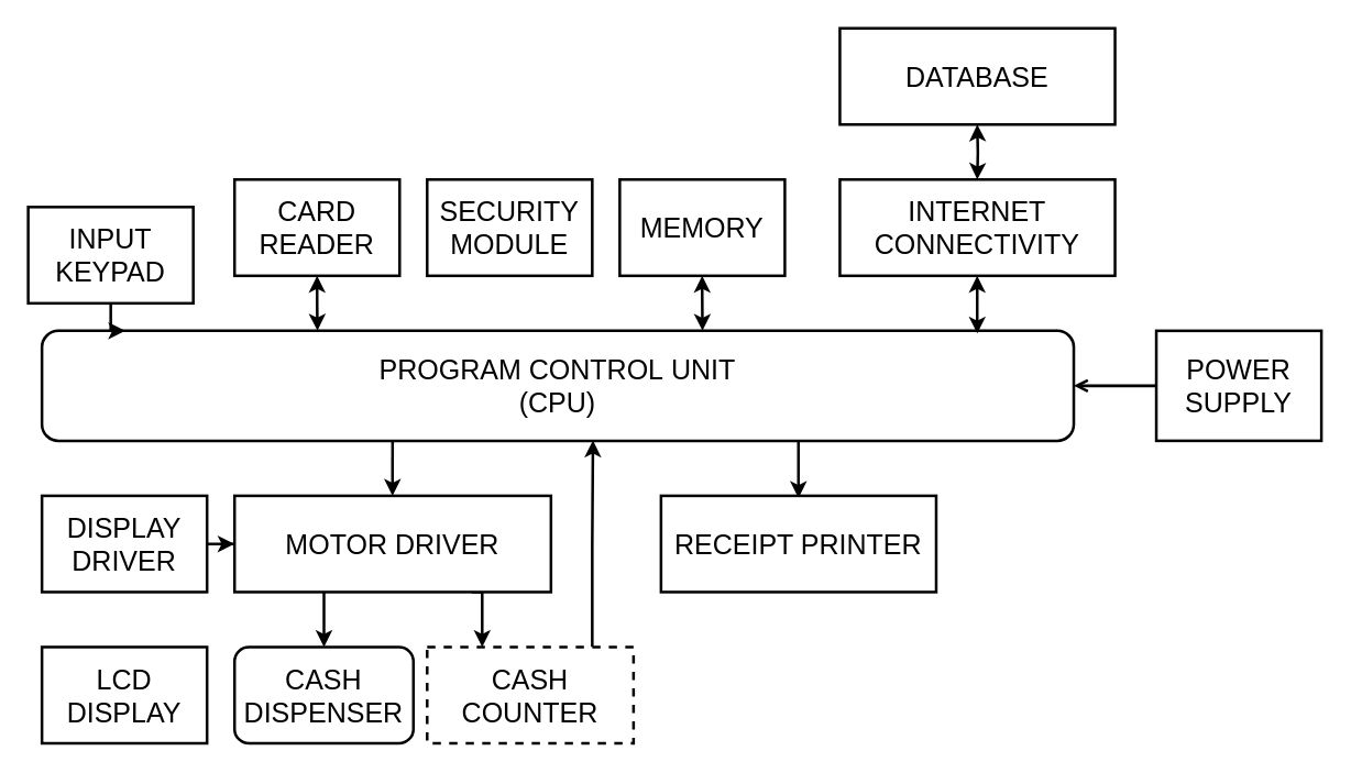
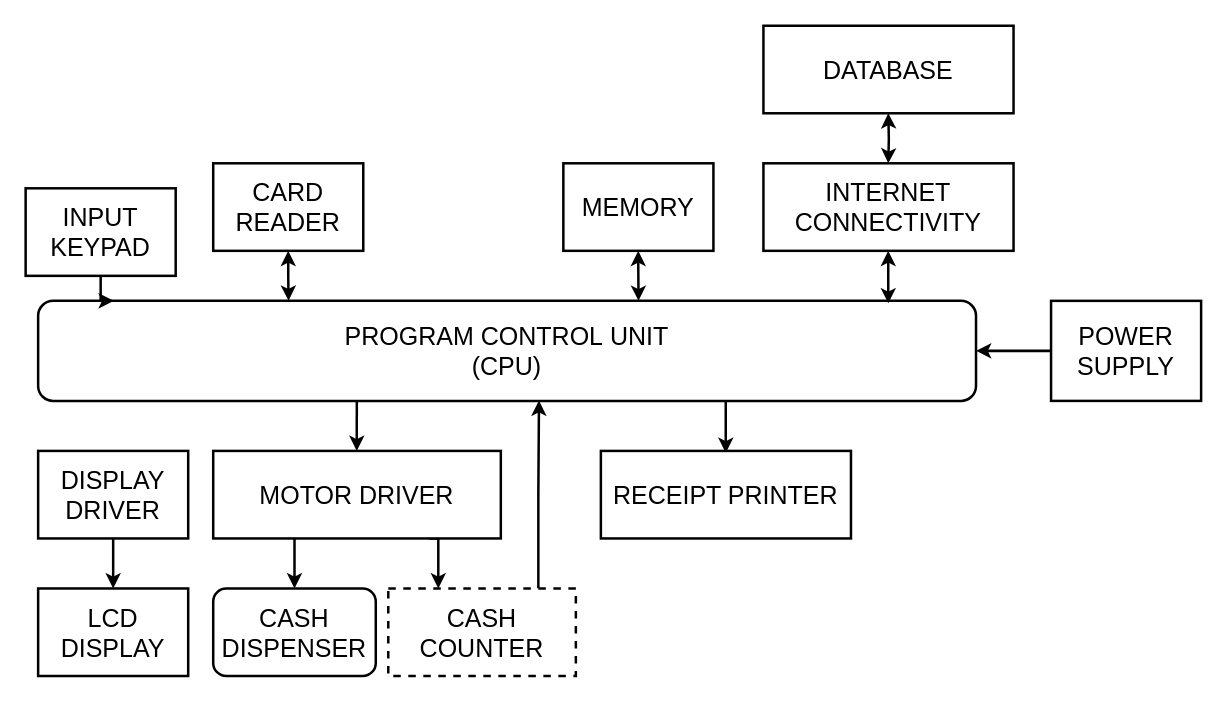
  <mxCell id="0" />
  <mxCell id="1" parent="0" />
  <mxCell id="2" value="PROGRAM&amp;nbsp;&lt;span style=&quot;background-color: initial;&quot;&gt;CONTROL&amp;nbsp;&lt;/span&gt;&lt;span style=&quot;background-color: initial;&quot;&gt;UNIT&lt;/span&gt;&lt;div&gt;&lt;span style=&quot;background-color: initial;&quot;&gt;(CPU)&lt;/span&gt;&lt;/div&gt;" style="rounded=1;whiteSpace=wrap;html=1;fontSize=20;strokeWidth=2;" parent="1" vertex="1"><mxGeometry x="30" y="240" width="750" height="80" as="geometry" /></mxCell>
  <mxCell id="3" value="" style="edgeStyle=orthogonalEdgeStyle;rounded=0;orthogonalLoop=1;jettySize=auto;html=1;strokeWidth=2;" parent="1" source="4" edge="1"><mxGeometry relative="1" as="geometry"><mxPoint x="90" y="240" as="targetPoint" /></mxGeometry></mxCell>
  <mxCell id="4" value="&lt;div&gt;INPUT&lt;/div&gt;&lt;div&gt;KEYPAD&lt;/div&gt;" style="rounded=0;whiteSpace=wrap;html=1;strokeWidth=2;fontSize=20;" parent="1" vertex="1"><mxGeometry x="20" y="150" width="120" height="70" as="geometry" /></mxCell>
  <mxCell id="5" value="" style="edgeStyle=orthogonalEdgeStyle;rounded=0;orthogonalLoop=1;jettySize=auto;html=1;strokeWidth=2;startArrow=classic;startFill=1;entryX=0.267;entryY=-0.001;entryDx=0;entryDy=0;entryPerimeter=0;" parent="1" source="6" target="2" edge="1"><mxGeometry relative="1" as="geometry"><mxPoint x="660" y="-125" as="targetPoint" /><Array as="points"><mxPoint x="230" y="220" /><mxPoint x="230" y="220" /></Array></mxGeometry></mxCell>
  <mxCell id="6" value="&lt;div&gt;CARD READER&lt;/div&gt;" style="rounded=0;whiteSpace=wrap;html=1;strokeWidth=2;fontSize=20;" parent="1" vertex="1"><mxGeometry x="170" y="130" width="120" height="70" as="geometry" /></mxCell>
- <mxCell id="7" value="" style="edgeStyle=orthogonalEdgeStyle;rounded=0;orthogonalLoop=1;jettySize=auto;html=1;strokeWidth=2;" parent="1" source="8" target="13" edge="1"><mxGeometry relative="1" as="geometry" /></mxCell>
+ <mxCell id="7" value="" style="edgeStyle=orthogonalEdgeStyle;rounded=0;orthogonalLoop=1;jettySize=auto;html=1;strokeWidth=2;" parent="1" source="8" target="9" edge="1"><mxGeometry relative="1" as="geometry" /></mxCell>
  <mxCell id="8" value="&lt;div&gt;DISPLAY DRIVER&lt;/div&gt;" style="rounded=0;whiteSpace=wrap;html=1;strokeWidth=2;fontSize=20;" parent="1" vertex="1"><mxGeometry x="30" y="360" width="120" height="70" as="geometry" /></mxCell>
  <mxCell id="9" value="LCD DISPLAY" style="rounded=0;whiteSpace=wrap;html=1;strokeWidth=2;fontSize=20;" parent="1" vertex="1"><mxGeometry x="30" y="470" width="120" height="70" as="geometry" /></mxCell>
- <mxCell id="10" value="&lt;div&gt;SECURITY&lt;/div&gt;&lt;div&gt;MODULE&lt;/div&gt;" style="rounded=0;whiteSpace=wrap;html=1;strokeWidth=2;fontSize=20;" parent="1" vertex="1"><mxGeometry x="310" y="130" width="120" height="70" as="geometry" /></mxCell>
  <mxCell id="11" value="&lt;div&gt;MEMORY&lt;/div&gt;" style="rounded=0;whiteSpace=wrap;html=1;strokeWidth=2;fontSize=20;" parent="1" vertex="1"><mxGeometry x="450" y="130" width="120" height="70" as="geometry" /></mxCell>
  <mxCell id="12" value="" style="edgeStyle=orthogonalEdgeStyle;rounded=0;orthogonalLoop=1;jettySize=auto;html=1;strokeWidth=2;exitX=0.75;exitY=1;exitDx=0;exitDy=0;" parent="1" source="13" target="15" edge="1"><mxGeometry relative="1" as="geometry"><Array as="points"><mxPoint x="350" y="430" /></Array></mxGeometry></mxCell>
  <mxCell id="13" value="&lt;div&gt;MOTOR DRIVER&lt;/div&gt;" style="rounded=0;whiteSpace=wrap;html=1;strokeWidth=2;fontSize=20;" parent="1" vertex="1"><mxGeometry x="170" y="360" width="230" height="70" as="geometry" /></mxCell>
  <mxCell id="14" value="" style="edgeStyle=orthogonalEdgeStyle;rounded=0;orthogonalLoop=1;jettySize=auto;html=1;entryX=0.534;entryY=0.997;entryDx=0;entryDy=0;entryPerimeter=0;strokeWidth=2;" parent="1" source="15" target="2" edge="1"><mxGeometry relative="1" as="geometry"><mxPoint x="480" y="550" as="targetPoint" /><Array as="points"><mxPoint x="430" y="395" /><mxPoint x="430" y="395" /></Array></mxGeometry></mxCell>
  <mxCell id="15" value="&lt;div&gt;CASH COUNTER&lt;/div&gt;" style="rounded=0;whiteSpace=wrap;html=1;strokeWidth=2;fontSize=20;dashed=1;" parent="1" vertex="1"><mxGeometry x="310" y="470" width="150" height="70" as="geometry" /></mxCell>
  <mxCell id="16" value="" style="edgeStyle=orthogonalEdgeStyle;rounded=0;orthogonalLoop=1;jettySize=auto;html=1;strokeWidth=2;endArrow=none;endFill=0;startArrow=classic;startFill=1;" parent="1" source="17" edge="1"><mxGeometry relative="1" as="geometry"><mxPoint x="235" y="430" as="targetPoint" /><Array as="points"><mxPoint x="235" y="440" /><mxPoint x="235" y="440" /></Array></mxGeometry></mxCell>
  <mxCell id="17" value="&lt;div&gt;CASH DISPENSER&lt;/div&gt;" style="whiteSpace=wrap;html=1;strokeWidth=2;fontSize=20;rounded=1;" parent="1" vertex="1"><mxGeometry x="170" y="470" width="130" height="70" as="geometry" /></mxCell>
- <mxCell id="18" value="" style="edgeStyle=orthogonalEdgeStyle;rounded=0;orthogonalLoop=1;jettySize=auto;html=1;strokeWidth=2;endArrow=open;" edge="1" parent="1" source="19" target="2"><mxGeometry relative="1" as="geometry" /></mxCell>
+ <mxCell id="18" value="" style="edgeStyle=orthogonalEdgeStyle;rounded=0;orthogonalLoop=1;jettySize=auto;html=1;strokeWidth=2;" edge="1" parent="1" source="19" target="2"><mxGeometry relative="1" as="geometry" /></mxCell>
  <mxCell id="19" value="POWER SUPPLY" style="rounded=0;whiteSpace=wrap;html=1;strokeWidth=2;fontSize=20;" parent="1" vertex="1"><mxGeometry x="840" y="240" width="120" height="80" as="geometry" /></mxCell>
  <mxCell id="20" value="" style="edgeStyle=orthogonalEdgeStyle;rounded=0;orthogonalLoop=1;jettySize=auto;html=1;strokeWidth=2;startArrow=classic;startFill=1;entryX=0.78;entryY=0;entryDx=0;entryDy=0;entryPerimeter=0;" parent="1" edge="1"><mxGeometry relative="1" as="geometry"><mxPoint x="509.9" y="200" as="sourcePoint" /><mxPoint x="510.1" y="240" as="targetPoint" /><Array as="points"><mxPoint x="509.9" y="210" /><mxPoint x="509.9" y="210" /></Array></mxGeometry></mxCell>
  <mxCell id="21" value="" style="edgeStyle=orthogonalEdgeStyle;rounded=0;orthogonalLoop=1;jettySize=auto;html=1;entryX=0.101;entryY=1.003;entryDx=0;entryDy=0;entryPerimeter=0;endArrow=none;endFill=0;startArrow=classic;startFill=1;strokeWidth=2;" parent="1" edge="1"><mxGeometry relative="1" as="geometry"><mxPoint x="284.82" y="360" as="sourcePoint" /><mxPoint x="284.82" y="320" as="targetPoint" /><Array as="points"><mxPoint x="284.82" y="320" /></Array></mxGeometry></mxCell>
  <mxCell id="22" value="" style="edgeStyle=orthogonalEdgeStyle;rounded=0;orthogonalLoop=1;jettySize=auto;html=1;strokeWidth=2;startArrow=classic;startFill=1;" parent="1" edge="1"><mxGeometry relative="1" as="geometry"><mxPoint x="709.84" y="200" as="sourcePoint" /><mxPoint x="709.84" y="242" as="targetPoint" /><Array as="points"><mxPoint x="709.84" y="242" /></Array></mxGeometry></mxCell>
  <mxCell id="23" value="" style="edgeStyle=orthogonalEdgeStyle;rounded=0;orthogonalLoop=1;jettySize=auto;html=1;strokeWidth=2;startArrow=classic;startFill=1;" parent="1" edge="1"><mxGeometry relative="1" as="geometry"><mxPoint x="709.84" y="130" as="sourcePoint" /><mxPoint x="709.84" y="90" as="targetPoint" /></mxGeometry></mxCell>
  <mxCell id="24" value="&lt;div&gt;INTERNET CONNECTIVITY&lt;/div&gt;" style="rounded=0;whiteSpace=wrap;html=1;strokeWidth=2;fontSize=20;" parent="1" vertex="1"><mxGeometry x="610" y="130" width="200" height="70" as="geometry" /></mxCell>
  <mxCell id="25" value="&lt;div&gt;DATABASE&lt;/div&gt;" style="rounded=0;whiteSpace=wrap;html=1;strokeWidth=2;fontSize=20;" parent="1" vertex="1"><mxGeometry x="610" y="20" width="200" height="70" as="geometry" /></mxCell>
  <mxCell id="26" value="" style="edgeStyle=orthogonalEdgeStyle;rounded=0;orthogonalLoop=1;jettySize=auto;html=1;entryX=0.754;entryY=0.98;entryDx=0;entryDy=0;entryPerimeter=0;strokeWidth=2;startArrow=classic;startFill=1;endArrow=none;endFill=0;" parent="1" edge="1"><mxGeometry relative="1" as="geometry"><mxPoint x="579.86" y="361.61" as="sourcePoint" /><mxPoint x="579.86" y="320.01" as="targetPoint" /><Array as="points"><mxPoint x="579.36" y="319.61" /></Array></mxGeometry></mxCell>
  <mxCell id="27" value="&lt;div&gt;RECEIPT PRINTER&lt;/div&gt;" style="rounded=0;whiteSpace=wrap;html=1;strokeWidth=2;fontSize=20;" parent="1" vertex="1"><mxGeometry x="480" y="360" width="200" height="70" as="geometry" /></mxCell>
